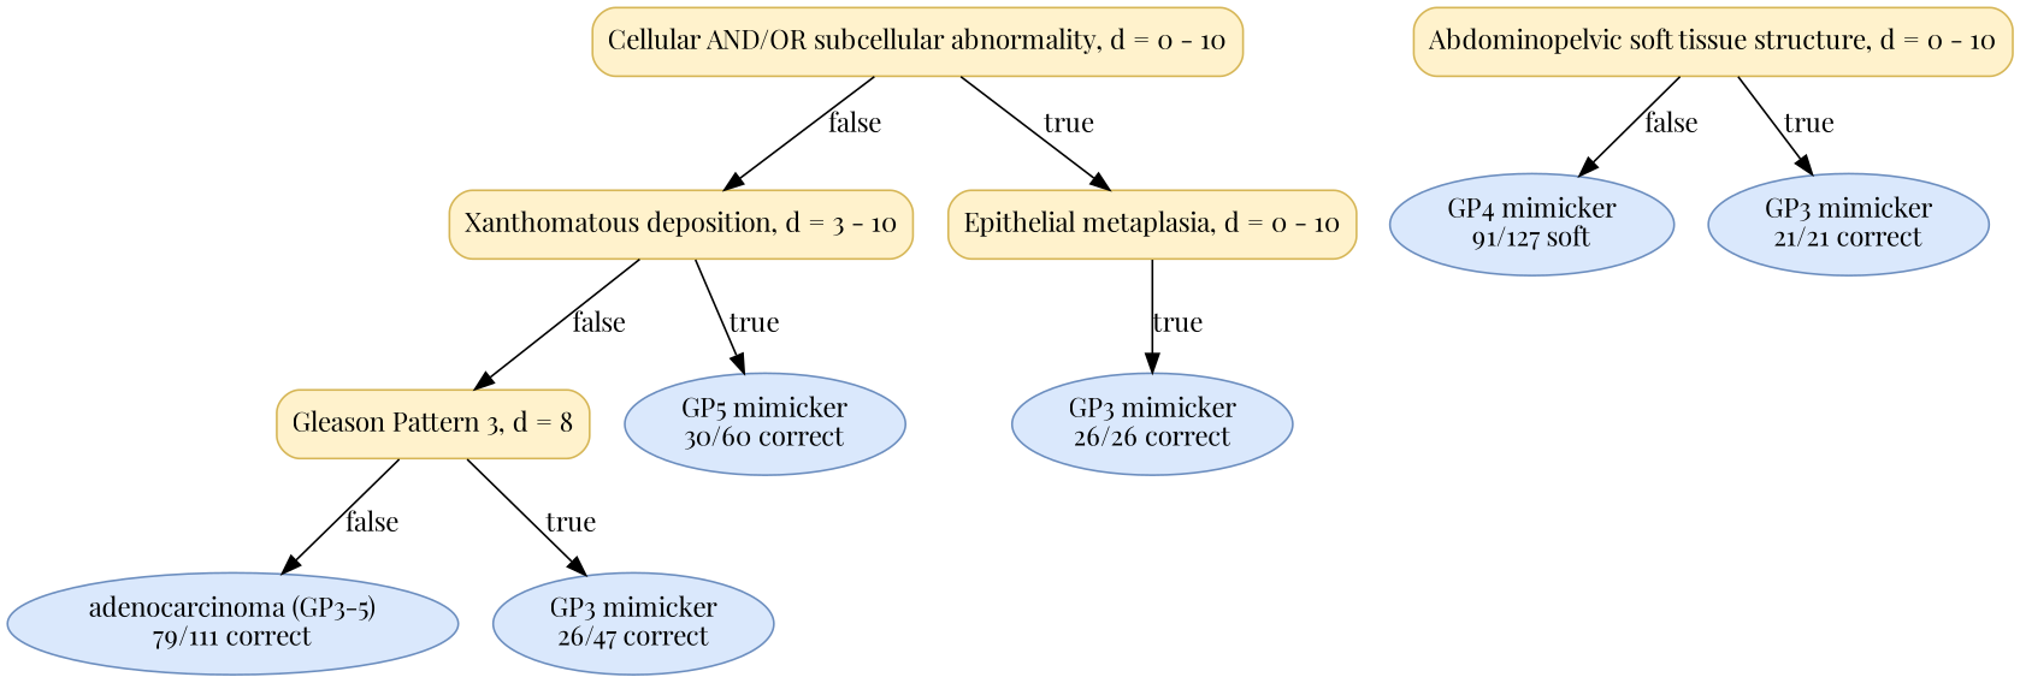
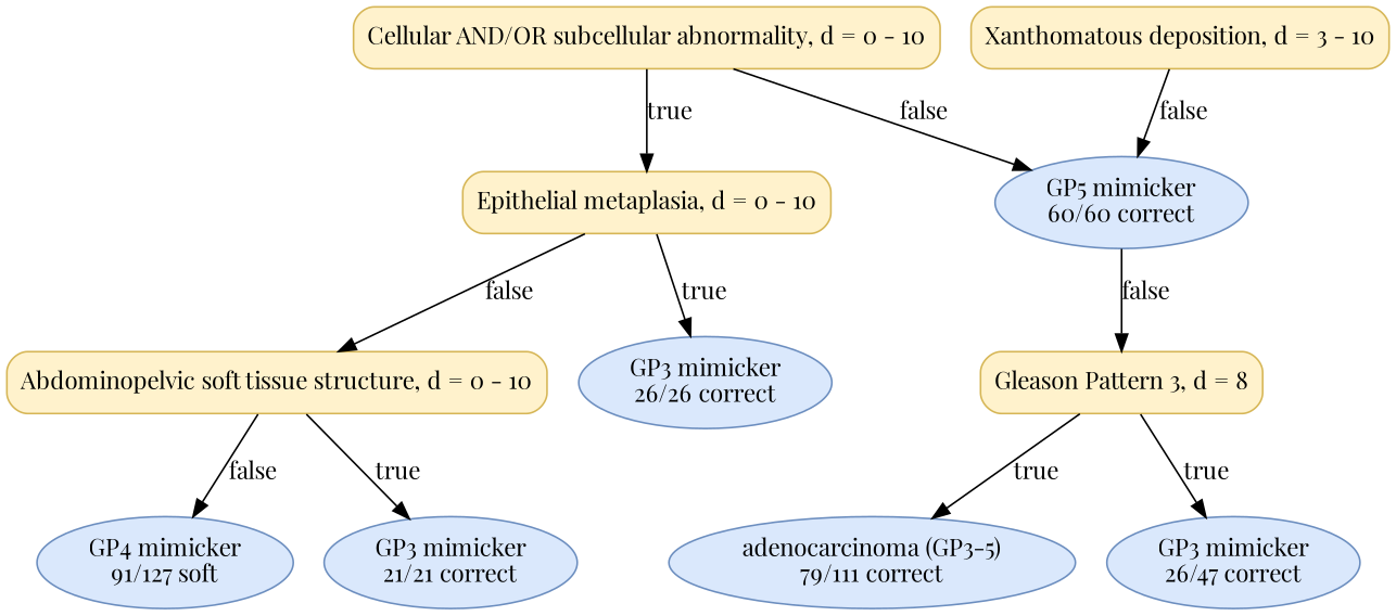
  digraph {
    fontname="Playfair Display"
    node [color="#6C8EBF" fillcolor="#DAE8FC" fontname="Playfair Display" shape=ellipse style="rounded,filled"]
    edge [fontname="Playfair Display"]
    n1 [color="#D6B656" fillcolor="#FFF2CC" label="Cellular AND/OR subcellular abnormality, d = 0 - 10" shape=box]
    n2 [color="#D6B656" fillcolor="#FFF2CC" label="Xanthomatous deposition, d = 3 - 10" shape=box]
    n3 [color="#D6B656" fillcolor="#FFF2CC" label="Epithelial metaplasia, d = 0 - 10" shape=box]
    n4 [color="#D6B656" fillcolor="#FFF2CC" label="Gleason Pattern 3, d = 8" shape=box]
-   n5 [label=<GP5 mimicker<br/>30/60 correct>]
+   n5 [label=<GP5 mimicker<br/>60/60 correct>]
    n6 [color="#D6B656" fillcolor="#FFF2CC" label="Abdominopelvic soft tissue structure, d = 0 - 10" shape=box]
    n7 [label=<GP3 mimicker<br/>26/26 correct>]
    n8 [label=<adenocarcinoma (GP3-5)<br/>79/111 correct>]
    n9 [label=<GP3 mimicker<br/>26/47 correct>]
    n10 [label=<GP4 mimicker<br/>91/127 soft>]
    n11 [label=<GP3 mimicker<br/>21/21 correct>]
-   n1 -> n2 [label=false]
+   n1 -> n5 [label=false]
    n1 -> n3 [label=true]
-   n2 -> n4 [label=false]
-   n2 -> n5 [label=true]
+   n5 -> n4 [label=false]
+   n2 -> n5 [label=false]
+   n3 -> n6 [label=false]
    n3 -> n7 [label=true]
-   n4 -> n8 [label=false]
+   n4 -> n8 [label=true]
    n4 -> n9 [label=true]
    n6 -> n10 [label=false]
    n6 -> n11 [label=true]
  }
